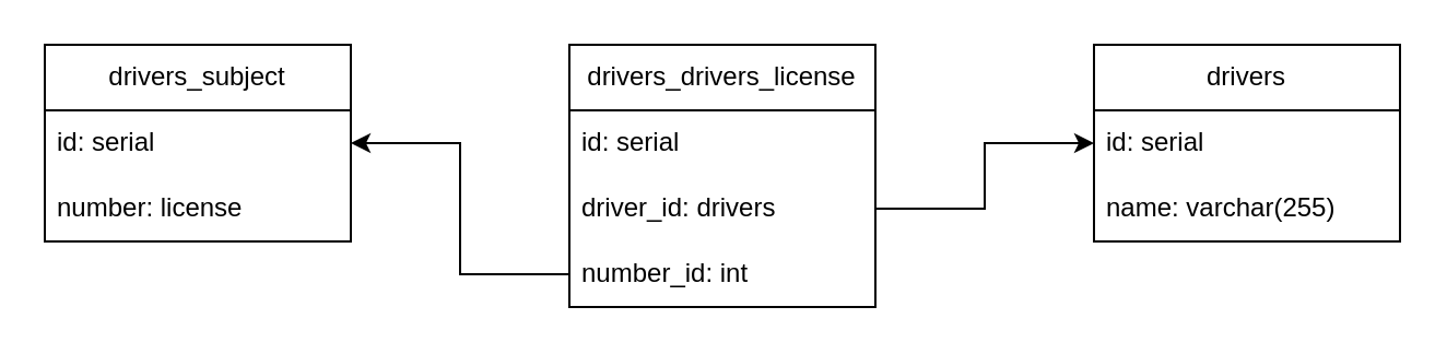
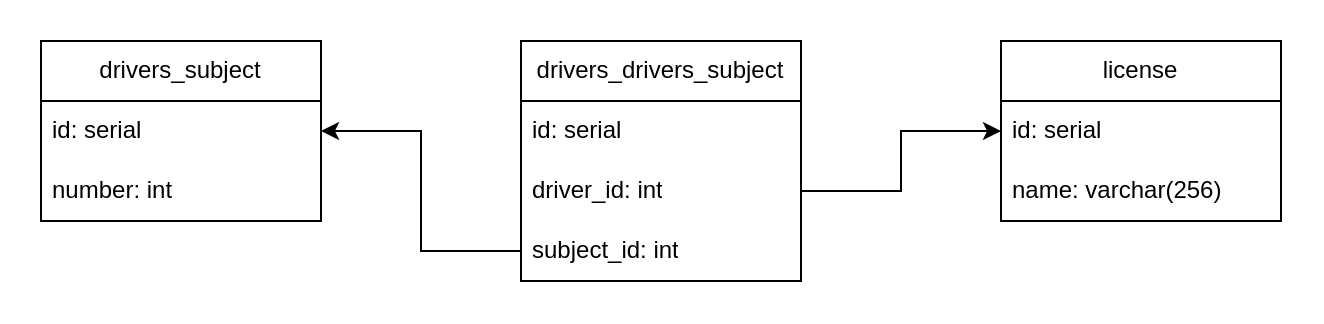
  <mxCell id="0" />
  <mxCell id="1" parent="0" />
  <mxCell id="2" value="&lt;div&gt;drivers_subject&lt;/div&gt;" style="swimlane;fontStyle=0;childLayout=stackLayout;horizontal=1;startSize=30;horizontalStack=0;resizeParent=1;resizeParentMax=0;resizeLast=0;collapsible=1;marginBottom=0;whiteSpace=wrap;html=1;" parent="1" vertex="1"><mxGeometry x="20" y="20" width="140" height="90" as="geometry" /></mxCell>
  <mxCell id="3" value="id: serial" style="text;strokeColor=none;fillColor=none;align=left;verticalAlign=middle;spacingLeft=4;spacingRight=4;overflow=hidden;points=[[0,0.5],[1,0.5]];portConstraint=eastwest;rotatable=0;whiteSpace=wrap;html=1;" parent="2" vertex="1"><mxGeometry y="30" width="140" height="30" as="geometry" /></mxCell>
- <mxCell id="4" value="number: license" style="text;strokeColor=none;fillColor=none;align=left;verticalAlign=middle;spacingLeft=4;spacingRight=4;overflow=hidden;points=[[0,0.5],[1,0.5]];portConstraint=eastwest;rotatable=0;whiteSpace=wrap;html=1;" parent="2" vertex="1"><mxGeometry y="60" width="140" height="30" as="geometry" /></mxCell>
- <mxCell id="5" value="drivers_drivers_license" style="swimlane;fontStyle=0;childLayout=stackLayout;horizontal=1;startSize=30;horizontalStack=0;resizeParent=1;resizeParentMax=0;resizeLast=0;collapsible=1;marginBottom=0;whiteSpace=wrap;html=1;" parent="1" vertex="1"><mxGeometry x="260" y="20" width="140" height="120" as="geometry" /></mxCell>
+ <mxCell id="4" value="number: int" style="text;strokeColor=none;fillColor=none;align=left;verticalAlign=middle;spacingLeft=4;spacingRight=4;overflow=hidden;points=[[0,0.5],[1,0.5]];portConstraint=eastwest;rotatable=0;whiteSpace=wrap;html=1;" parent="2" vertex="1"><mxGeometry y="60" width="140" height="30" as="geometry" /></mxCell>
+ <mxCell id="5" value="drivers_drivers_subject" style="swimlane;fontStyle=0;childLayout=stackLayout;horizontal=1;startSize=30;horizontalStack=0;resizeParent=1;resizeParentMax=0;resizeLast=0;collapsible=1;marginBottom=0;whiteSpace=wrap;html=1;" parent="1" vertex="1"><mxGeometry x="260" y="20" width="140" height="120" as="geometry" /></mxCell>
  <mxCell id="6" value="id: serial" style="text;strokeColor=none;fillColor=none;align=left;verticalAlign=middle;spacingLeft=4;spacingRight=4;overflow=hidden;points=[[0,0.5],[1,0.5]];portConstraint=eastwest;rotatable=0;whiteSpace=wrap;html=1;" parent="5" vertex="1"><mxGeometry y="30" width="140" height="30" as="geometry" /></mxCell>
- <mxCell id="7" value="driver_id: drivers" style="text;strokeColor=none;fillColor=none;align=left;verticalAlign=middle;spacingLeft=4;spacingRight=4;overflow=hidden;points=[[0,0.5],[1,0.5]];portConstraint=eastwest;rotatable=0;whiteSpace=wrap;html=1;" parent="5" vertex="1"><mxGeometry y="60" width="140" height="30" as="geometry" /></mxCell>
- <mxCell id="8" value="number_id: int" style="text;strokeColor=none;fillColor=none;align=left;verticalAlign=middle;spacingLeft=4;spacingRight=4;overflow=hidden;points=[[0,0.5],[1,0.5]];portConstraint=eastwest;rotatable=0;whiteSpace=wrap;html=1;" parent="5" vertex="1"><mxGeometry y="90" width="140" height="30" as="geometry" /></mxCell>
+ <mxCell id="7" value="driver_id: int" style="text;strokeColor=none;fillColor=none;align=left;verticalAlign=middle;spacingLeft=4;spacingRight=4;overflow=hidden;points=[[0,0.5],[1,0.5]];portConstraint=eastwest;rotatable=0;whiteSpace=wrap;html=1;" parent="5" vertex="1"><mxGeometry y="60" width="140" height="30" as="geometry" /></mxCell>
+ <mxCell id="8" value="subject_id: int" style="text;strokeColor=none;fillColor=none;align=left;verticalAlign=middle;spacingLeft=4;spacingRight=4;overflow=hidden;points=[[0,0.5],[1,0.5]];portConstraint=eastwest;rotatable=0;whiteSpace=wrap;html=1;" parent="5" vertex="1"><mxGeometry y="90" width="140" height="30" as="geometry" /></mxCell>
  <mxCell id="9" style="edgeStyle=orthogonalEdgeStyle;rounded=0;orthogonalLoop=1;jettySize=auto;html=1;exitX=0;exitY=0.5;exitDx=0;exitDy=0;entryX=1;entryY=0.5;entryDx=0;entryDy=0;" parent="1" source="8" target="3" edge="1"><mxGeometry relative="1" as="geometry" /></mxCell>
- <mxCell id="10" value="&lt;div&gt;drivers&lt;/div&gt;" style="swimlane;fontStyle=0;childLayout=stackLayout;horizontal=1;startSize=30;horizontalStack=0;resizeParent=1;resizeParentMax=0;resizeLast=0;collapsible=1;marginBottom=0;whiteSpace=wrap;html=1;" vertex="1" parent="1"><mxGeometry x="500" y="20" width="140" height="90" as="geometry" /></mxCell>
+ <mxCell id="10" value="&lt;div&gt;license&lt;/div&gt;" style="swimlane;fontStyle=0;childLayout=stackLayout;horizontal=1;startSize=30;horizontalStack=0;resizeParent=1;resizeParentMax=0;resizeLast=0;collapsible=1;marginBottom=0;whiteSpace=wrap;html=1;" vertex="1" parent="1"><mxGeometry x="500" y="20" width="140" height="90" as="geometry" /></mxCell>
  <mxCell id="11" value="id: serial" style="text;strokeColor=none;fillColor=none;align=left;verticalAlign=middle;spacingLeft=4;spacingRight=4;overflow=hidden;points=[[0,0.5],[1,0.5]];portConstraint=eastwest;rotatable=0;whiteSpace=wrap;html=1;" vertex="1" parent="10"><mxGeometry y="30" width="140" height="30" as="geometry" /></mxCell>
- <mxCell id="12" value="name: varchar(255)" style="text;strokeColor=none;fillColor=none;align=left;verticalAlign=middle;spacingLeft=4;spacingRight=4;overflow=hidden;points=[[0,0.5],[1,0.5]];portConstraint=eastwest;rotatable=0;whiteSpace=wrap;html=1;" vertex="1" parent="10"><mxGeometry y="60" width="140" height="30" as="geometry" /></mxCell>
+ <mxCell id="12" value="name: varchar(256)" style="text;strokeColor=none;fillColor=none;align=left;verticalAlign=middle;spacingLeft=4;spacingRight=4;overflow=hidden;points=[[0,0.5],[1,0.5]];portConstraint=eastwest;rotatable=0;whiteSpace=wrap;html=1;" vertex="1" parent="10"><mxGeometry y="60" width="140" height="30" as="geometry" /></mxCell>
  <mxCell id="13" style="edgeStyle=orthogonalEdgeStyle;rounded=0;orthogonalLoop=1;jettySize=auto;html=1;exitX=1;exitY=0.5;exitDx=0;exitDy=0;entryX=0;entryY=0.5;entryDx=0;entryDy=0;" edge="1" parent="1" source="7" target="11"><mxGeometry relative="1" as="geometry" /></mxCell>
